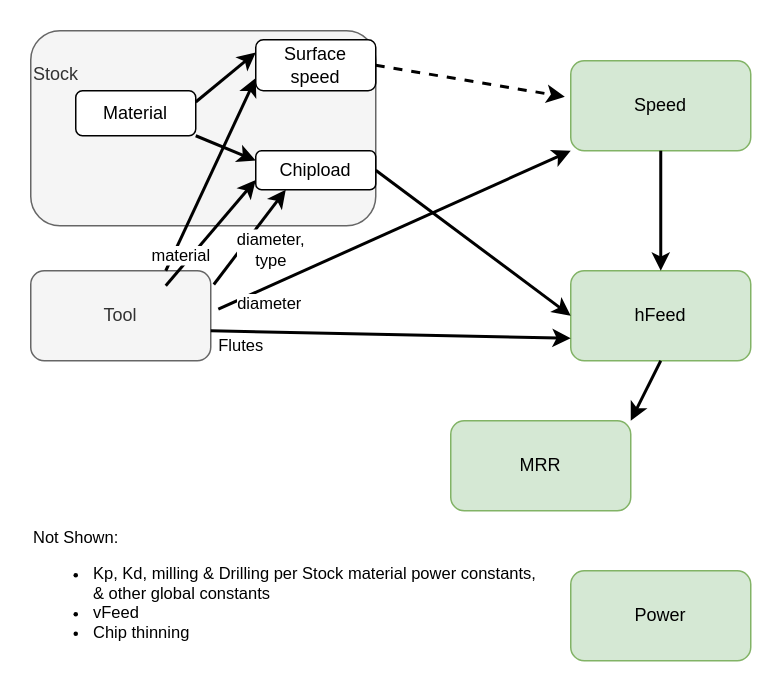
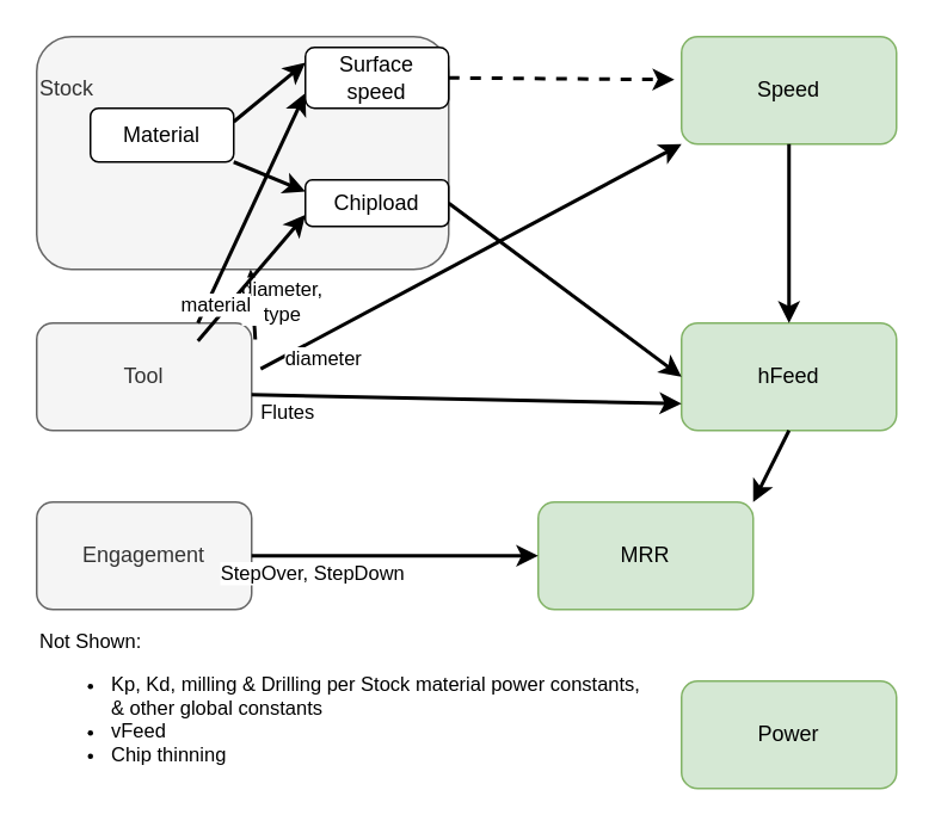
  <mxCell id="0" />
  <mxCell id="1" parent="0" />
  <mxCell id="2" value="&lt;div align=&quot;left&quot;&gt;Stock&lt;/div&gt;&lt;div align=&quot;left&quot;&gt;&lt;br&gt;&lt;/div&gt;&lt;div align=&quot;left&quot;&gt;&lt;br&gt;&lt;/div&gt;&lt;div align=&quot;left&quot;&gt;&lt;br&gt;&lt;/div&gt;&lt;div align=&quot;left&quot;&gt;&lt;br&gt;&lt;/div&gt;&lt;div align=&quot;left&quot;&gt;&lt;br&gt;&lt;/div&gt;" style="rounded=1;whiteSpace=wrap;html=1;fillColor=#f5f5f5;fontColor=#333333;strokeColor=#666666;align=left;" parent="1" vertex="1"><mxGeometry x="20" y="20" width="230" height="130" as="geometry" /></mxCell>
  <mxCell id="3" value="&lt;div&gt;Surface&lt;/div&gt;&lt;div&gt;speed&lt;br&gt;&lt;/div&gt;" style="rounded=1;whiteSpace=wrap;html=1;" parent="1" vertex="1"><mxGeometry x="170" y="26" width="80" height="34" as="geometry" /></mxCell>
- <mxCell id="4" value="Speed" style="rounded=1;whiteSpace=wrap;html=1;fillColor=#d5e8d4;strokeColor=#82b366;" parent="1" vertex="1"><mxGeometry x="380" y="40" width="120" height="60" as="geometry" /></mxCell>
+ <mxCell id="4" value="Speed" style="rounded=1;whiteSpace=wrap;html=1;fillColor=#d5e8d4;strokeColor=#82b366;" parent="1" vertex="1"><mxGeometry x="380" y="20" width="120" height="60" as="geometry" /></mxCell>
  <mxCell id="5" value="Tool" style="rounded=1;whiteSpace=wrap;html=1;fillColor=#f5f5f5;fontColor=#333333;strokeColor=#666666;" parent="1" vertex="1"><mxGeometry x="20" y="180" width="120" height="60" as="geometry" /></mxCell>
  <mxCell id="6" value="Chipload" style="rounded=1;whiteSpace=wrap;html=1;" parent="1" vertex="1"><mxGeometry x="170" y="100" width="80" height="26" as="geometry" /></mxCell>
  <mxCell id="7" value="hFeed" style="rounded=1;whiteSpace=wrap;html=1;fillColor=#d5e8d4;strokeColor=#82b366;" parent="1" vertex="1"><mxGeometry x="380" y="180" width="120" height="60" as="geometry" /></mxCell>
+ <mxCell id="8" value="Engagement" style="rounded=1;whiteSpace=wrap;html=1;fillColor=#f5f5f5;fontColor=#333333;strokeColor=#666666;" parent="1" vertex="1"><mxGeometry x="20" y="280" width="120" height="60" as="geometry" /></mxCell>
  <mxCell id="9" value="Power" style="rounded=1;whiteSpace=wrap;html=1;fillColor=#d5e8d4;strokeColor=#82b366;" parent="1" vertex="1"><mxGeometry x="380" y="380" width="120" height="60" as="geometry" /></mxCell>
  <mxCell id="10" value="MRR" style="rounded=1;whiteSpace=wrap;html=1;fillColor=#d5e8d4;strokeColor=#82b366;" parent="1" vertex="1"><mxGeometry x="300" y="280" width="120" height="60" as="geometry" /></mxCell>
- <mxCell id="12" value="&lt;div&gt;diameter,&lt;/div&gt;&lt;div&gt;type&lt;/div&gt;" style="endArrow=classic;html=1;rounded=0;strokeWidth=2;exitX=1.017;exitY=0.153;exitDx=0;exitDy=0;exitPerimeter=0;entryX=0.25;entryY=1;entryDx=0;entryDy=0;" parent="1" edge="1" target="6" source="5"><mxGeometry x="0.034" y="-16" width="50" height="50" relative="1" as="geometry"><mxPoint x="150" y="190" as="sourcePoint" /><mxPoint x="269" y="190" as="targetPoint" /><mxPoint as="offset" /></mxGeometry></mxCell>
+ <mxCell id="11" value="StepOver, StepDown" style="endArrow=classic;html=1;rounded=0;exitX=1;exitY=0.5;exitDx=0;exitDy=0;entryX=0;entryY=0.5;entryDx=0;entryDy=0;strokeWidth=2;" parent="1" source="8" target="10" edge="1"><mxGeometry x="-0.571" y="-10" width="50" height="50" relative="1" as="geometry"><mxPoint x="340" y="390" as="sourcePoint" /><mxPoint x="390" y="340" as="targetPoint" /><mxPoint as="offset" /></mxGeometry></mxCell>
+ <mxCell id="12" value="&lt;div&gt;diameter,&lt;/div&gt;&lt;div&gt;type&lt;/div&gt;" style="endArrow=classic;html=1;rounded=0;strokeWidth=2;exitX=1.017;exitY=0.153;exitDx=0;exitDy=0;exitPerimeter=0;" parent="1" edge="1" target="2" source="5"><mxGeometry x="0.034" y="-16" width="50" height="50" relative="1" as="geometry"><mxPoint x="150" y="190" as="sourcePoint" /><mxPoint x="269" y="190" as="targetPoint" /><mxPoint as="offset" /></mxGeometry></mxCell>
  <mxCell id="13" value="" style="endArrow=classic;html=1;rounded=0;entryX=-0.033;entryY=0.4;entryDx=0;entryDy=0;strokeWidth=2;exitX=1;exitY=0.5;exitDx=0;exitDy=0;entryPerimeter=0;dashed=1;" parent="1" edge="1" target="4" source="3"><mxGeometry width="50" height="50" relative="1" as="geometry"><mxPoint x="420" y="89.5" as="sourcePoint" /><mxPoint x="580" y="89.5" as="targetPoint" /></mxGeometry></mxCell>
  <mxCell id="14" value="" style="endArrow=classic;html=1;rounded=0;exitX=0.75;exitY=0;exitDx=0;exitDy=0;strokeWidth=2;entryX=0;entryY=0.75;entryDx=0;entryDy=0;" parent="1" source="5" target="3" edge="1"><mxGeometry x="-0.697" y="-1" width="50" height="50" relative="1" as="geometry"><mxPoint x="170" y="120" as="sourcePoint" /><mxPoint x="250" y="160" as="targetPoint" /><mxPoint as="offset" /></mxGeometry></mxCell>
  <mxCell id="15" value="" style="endArrow=classic;html=1;rounded=0;exitX=1;exitY=0.5;exitDx=0;exitDy=0;entryX=0;entryY=0.5;entryDx=0;entryDy=0;strokeWidth=2;" parent="1" source="6" target="7" edge="1"><mxGeometry width="50" height="50" relative="1" as="geometry"><mxPoint x="480" y="250" as="sourcePoint" /><mxPoint x="570" y="250" as="targetPoint" /></mxGeometry></mxCell>
  <mxCell id="16" value="" style="endArrow=classic;html=1;rounded=0;entryX=0.5;entryY=0;entryDx=0;entryDy=0;exitX=0.5;exitY=1;exitDx=0;exitDy=0;strokeWidth=2;" parent="1" source="4" target="7" edge="1"><mxGeometry width="50" height="50" relative="1" as="geometry"><mxPoint x="0" y="150" as="sourcePoint" /><mxPoint x="160" y="150" as="targetPoint" /></mxGeometry></mxCell>
  <mxCell id="17" value="" style="endArrow=classic;html=1;rounded=0;entryX=1;entryY=0;entryDx=0;entryDy=0;exitX=0.5;exitY=1;exitDx=0;exitDy=0;strokeWidth=2;" parent="1" source="7" target="10" edge="1"><mxGeometry width="50" height="50" relative="1" as="geometry"><mxPoint x="450" y="130" as="sourcePoint" /><mxPoint x="450" y="230" as="targetPoint" /></mxGeometry></mxCell>
  <mxCell id="18" value="Flutes" style="endArrow=classic;html=1;rounded=0;entryX=0;entryY=0.75;entryDx=0;entryDy=0;strokeWidth=2;exitX=1;exitY=0.667;exitDx=0;exitDy=0;exitPerimeter=0;" parent="1" source="5" target="7" edge="1"><mxGeometry x="-0.832" y="-10" width="50" height="50" relative="1" as="geometry"><mxPoint x="160" y="260" as="sourcePoint" /><mxPoint x="570" y="290" as="targetPoint" /><Array as="points" /><mxPoint as="offset" /></mxGeometry></mxCell>
  <mxCell id="19" value="diameter" style="endArrow=classic;html=1;rounded=0;entryX=0;entryY=1;entryDx=0;entryDy=0;exitX=1.042;exitY=0.427;exitDx=0;exitDy=0;strokeWidth=2;exitPerimeter=0;" parent="1" source="5" target="4" edge="1"><mxGeometry x="-0.749" y="-12" width="50" height="50" relative="1" as="geometry"><mxPoint x="180" y="190" as="sourcePoint" /><mxPoint x="390" y="340" as="targetPoint" /><mxPoint y="-1" as="offset" /></mxGeometry></mxCell>
  <mxCell id="20" value="&lt;div style=&quot;font-size: 11px;&quot; align=&quot;left&quot;&gt;Not Shown: &lt;br style=&quot;font-size: 11px;&quot;&gt;&lt;/div&gt;&lt;ul style=&quot;font-size: 11px;&quot;&gt;&lt;li style=&quot;font-size: 11px;&quot;&gt;Kp, Kd, milling &amp;amp; Drilling per Stock material power constants, &lt;br style=&quot;font-size: 11px;&quot;&gt;&amp;amp; other global constants &lt;/li&gt;&lt;li style=&quot;font-size: 11px;&quot;&gt;vFeed&lt;/li&gt;&lt;li style=&quot;font-size: 11px;&quot;&gt;Chip thinning&lt;br style=&quot;font-size: 11px;&quot;&gt;&lt;/li&gt;&lt;/ul&gt;" style="text;html=1;strokeColor=none;fillColor=none;align=left;verticalAlign=middle;whiteSpace=wrap;rounded=0;fontSize=11;" parent="1" vertex="1"><mxGeometry x="20" y="350" width="340" height="90" as="geometry" /></mxCell>
  <mxCell id="21" value="Material" style="rounded=1;whiteSpace=wrap;html=1;" vertex="1" parent="1"><mxGeometry x="50" y="60" width="80" height="30" as="geometry" /></mxCell>
  <mxCell id="22" value="" style="endArrow=classic;html=1;rounded=0;strokeWidth=2;exitX=1;exitY=1;exitDx=0;exitDy=0;entryX=0;entryY=0.25;entryDx=0;entryDy=0;" edge="1" parent="1" source="21" target="6"><mxGeometry width="50" height="50" relative="1" as="geometry"><mxPoint x="330" y="135" as="sourcePoint" /><mxPoint x="390" y="150" as="targetPoint" /></mxGeometry></mxCell>
  <mxCell id="23" value="" style="endArrow=classic;html=1;rounded=0;strokeWidth=2;entryX=0;entryY=0.25;entryDx=0;entryDy=0;exitX=1;exitY=0.25;exitDx=0;exitDy=0;" edge="1" parent="1" source="21" target="3"><mxGeometry width="50" height="50" relative="1" as="geometry"><mxPoint x="130" y="55" as="sourcePoint" /><mxPoint x="180" y="5" as="targetPoint" /></mxGeometry></mxCell>
  <mxCell id="24" value="material" style="endArrow=classic;html=1;rounded=0;strokeWidth=2;entryX=0;entryY=0.75;entryDx=0;entryDy=0;" edge="1" parent="1" target="6"><mxGeometry x="-0.531" y="5" width="50" height="50" relative="1" as="geometry"><mxPoint x="110" y="190" as="sourcePoint" /><mxPoint x="160" y="140" as="targetPoint" /><mxPoint as="offset" /></mxGeometry></mxCell>
